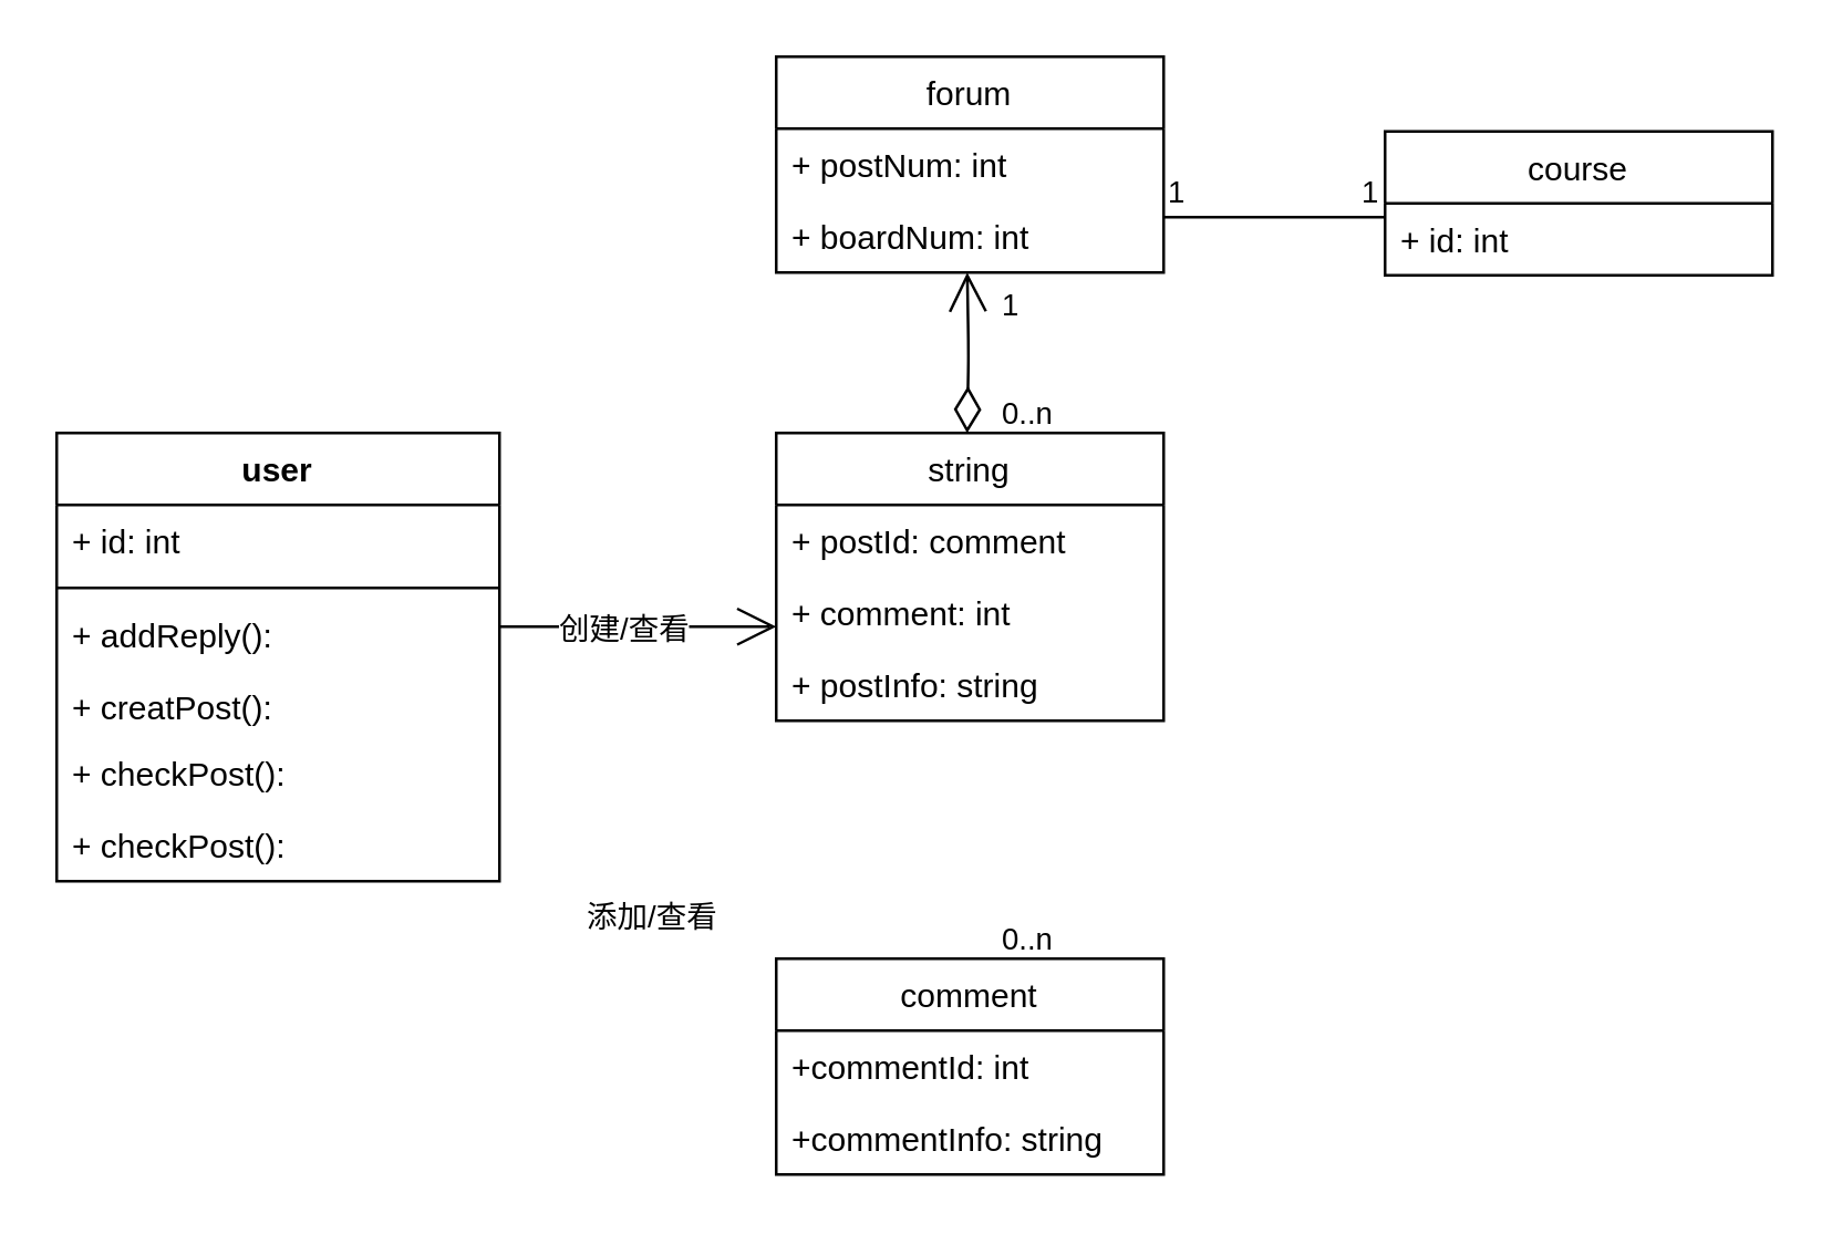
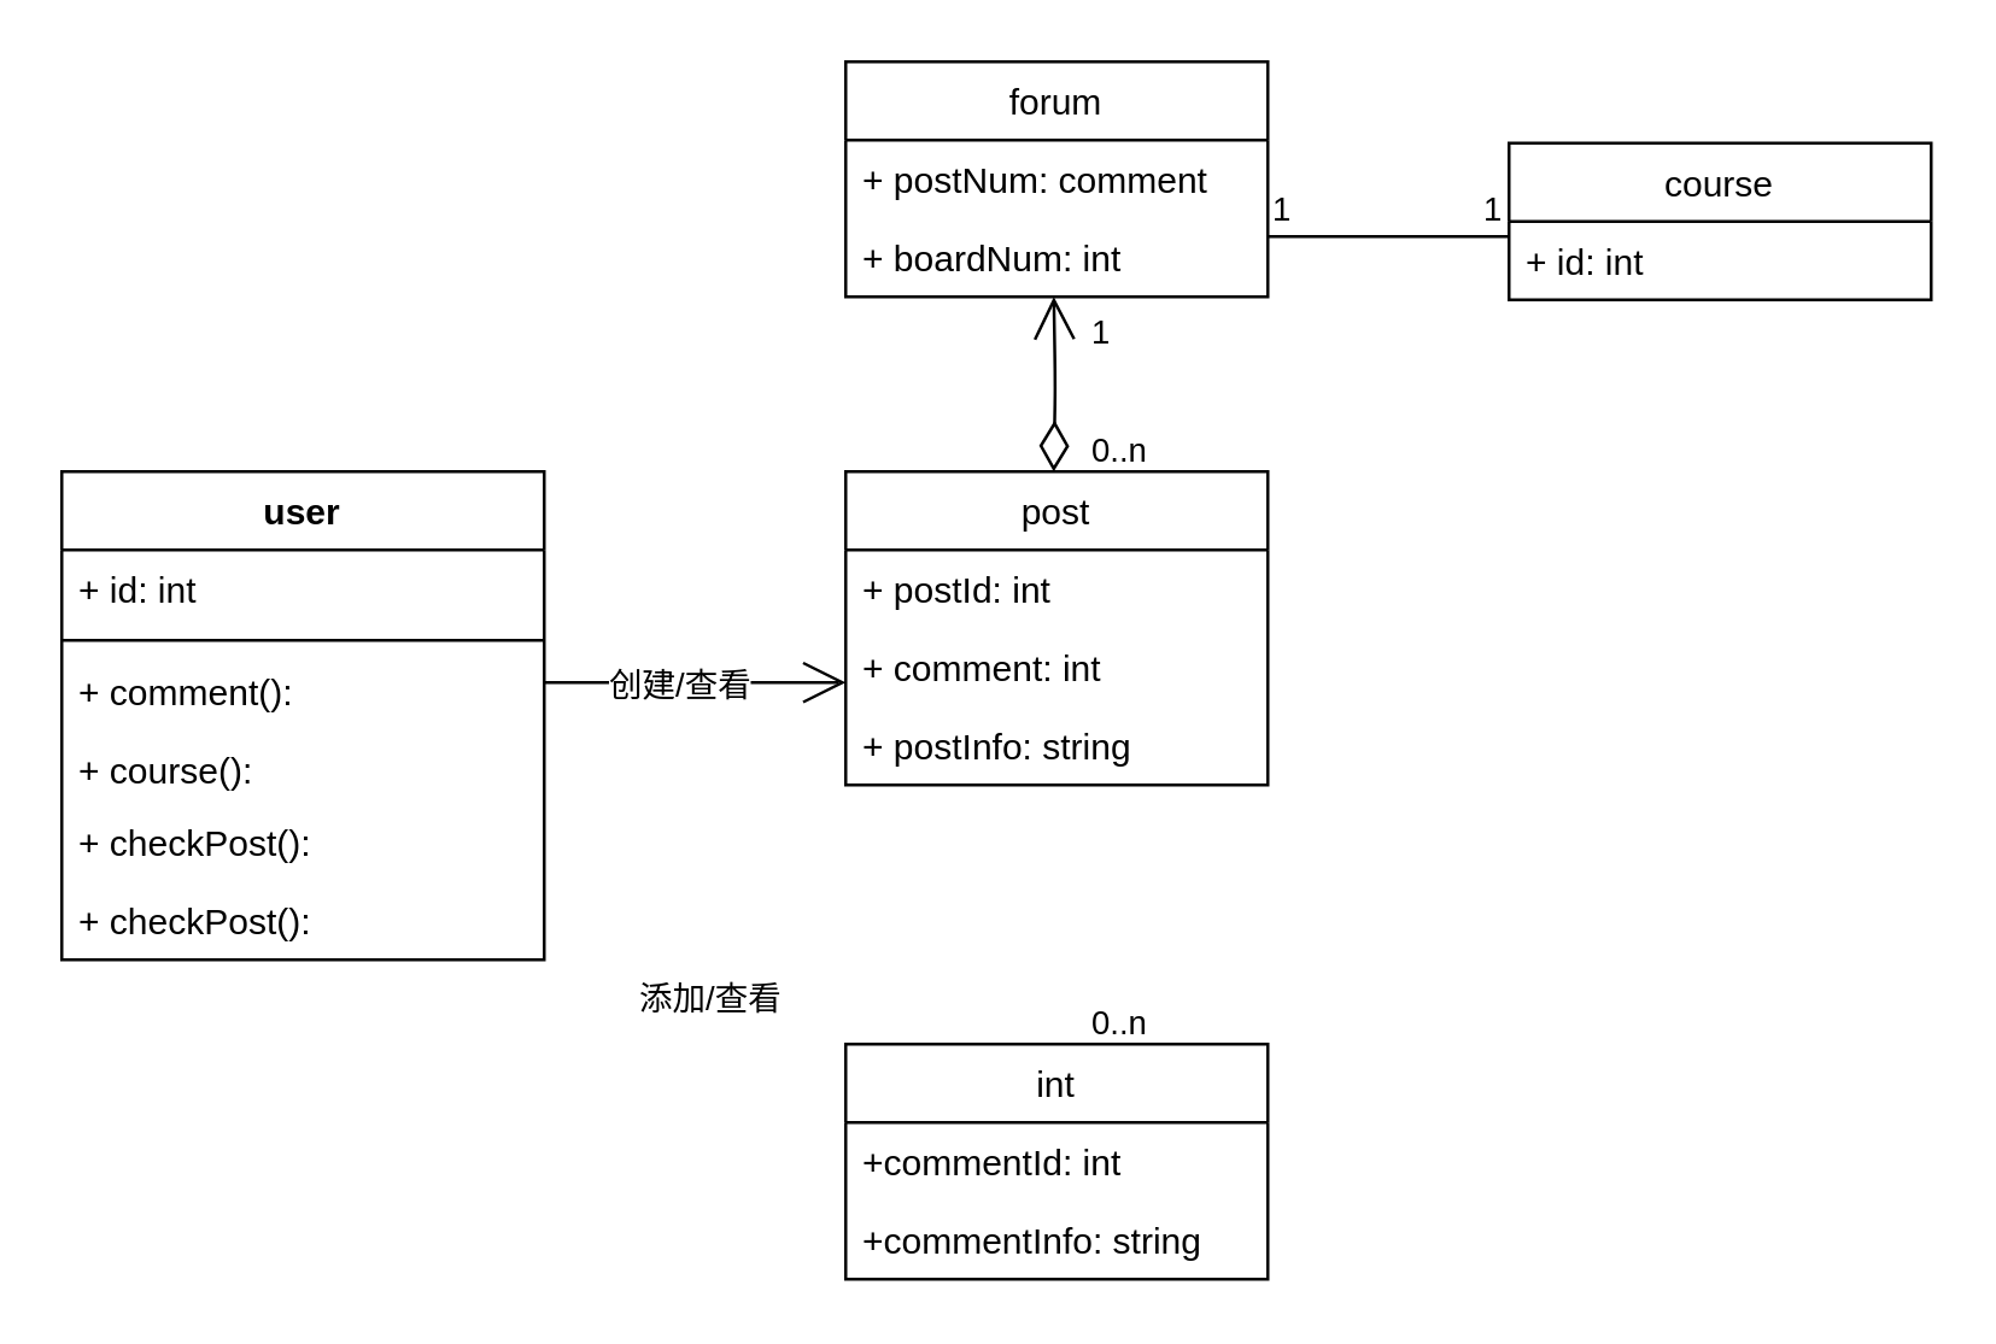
  <mxCell id="0" />
  <mxCell id="1" parent="0" />
  <mxCell id="2" value="user" style="swimlane;fontStyle=1;align=center;verticalAlign=top;childLayout=stackLayout;horizontal=1;startSize=26;horizontalStack=0;resizeParent=1;resizeParentMax=0;resizeLast=0;collapsible=1;marginBottom=0;" parent="1" vertex="1"><mxGeometry x="20" y="156" width="160" height="162" as="geometry" /></mxCell>
  <mxCell id="3" value="+ id: int" style="text;strokeColor=none;fillColor=none;align=left;verticalAlign=top;spacingLeft=4;spacingRight=4;overflow=hidden;rotatable=0;points=[[0,0.5],[1,0.5]];portConstraint=eastwest;" parent="2" vertex="1"><mxGeometry y="26" width="160" height="26" as="geometry" /></mxCell>
  <mxCell id="4" value="" style="line;strokeWidth=1;fillColor=none;align=left;verticalAlign=middle;spacingTop=-1;spacingLeft=3;spacingRight=3;rotatable=0;labelPosition=right;points=[];portConstraint=eastwest;" parent="2" vertex="1"><mxGeometry y="52" width="160" height="8" as="geometry" /></mxCell>
- <mxCell id="5" value="+ addReply(): " style="text;strokeColor=none;fillColor=none;align=left;verticalAlign=top;spacingLeft=4;spacingRight=4;overflow=hidden;rotatable=0;points=[[0,0.5],[1,0.5]];portConstraint=eastwest;" parent="2" vertex="1"><mxGeometry y="60" width="160" height="26" as="geometry" /></mxCell>
- <mxCell id="6" value="+ creatPost(): " style="text;strokeColor=none;fillColor=none;align=left;verticalAlign=top;spacingLeft=4;spacingRight=4;overflow=hidden;rotatable=0;points=[[0,0.5],[1,0.5]];portConstraint=eastwest;" parent="2" vertex="1"><mxGeometry y="86" width="160" height="24" as="geometry" /></mxCell>
+ <mxCell id="5" value="+ comment(): " style="text;strokeColor=none;fillColor=none;align=left;verticalAlign=top;spacingLeft=4;spacingRight=4;overflow=hidden;rotatable=0;points=[[0,0.5],[1,0.5]];portConstraint=eastwest;" parent="2" vertex="1"><mxGeometry y="60" width="160" height="26" as="geometry" /></mxCell>
+ <mxCell id="6" value="+ course(): " style="text;strokeColor=none;fillColor=none;align=left;verticalAlign=top;spacingLeft=4;spacingRight=4;overflow=hidden;rotatable=0;points=[[0,0.5],[1,0.5]];portConstraint=eastwest;" parent="2" vertex="1"><mxGeometry y="86" width="160" height="24" as="geometry" /></mxCell>
  <mxCell id="7" value="+ checkPost(): " style="text;strokeColor=none;fillColor=none;align=left;verticalAlign=top;spacingLeft=4;spacingRight=4;overflow=hidden;rotatable=0;points=[[0,0.5],[1,0.5]];portConstraint=eastwest;" parent="2" vertex="1"><mxGeometry y="110" width="160" height="26" as="geometry" /></mxCell>
  <mxCell id="8" value="+ checkPost(): " style="text;strokeColor=none;fillColor=none;align=left;verticalAlign=top;spacingLeft=4;spacingRight=4;overflow=hidden;rotatable=0;points=[[0,0.5],[1,0.5]];portConstraint=eastwest;" parent="2" vertex="1"><mxGeometry y="136" width="160" height="26" as="geometry" /></mxCell>
  <mxCell id="9" value="forum" style="swimlane;fontStyle=0;childLayout=stackLayout;horizontal=1;startSize=26;fillColor=none;horizontalStack=0;resizeParent=1;resizeParentMax=0;resizeLast=0;collapsible=1;marginBottom=0;" parent="1" vertex="1"><mxGeometry x="280" y="20" width="140" height="78" as="geometry" /></mxCell>
- <mxCell id="10" value="+ postNum: int" style="text;strokeColor=none;fillColor=none;align=left;verticalAlign=top;spacingLeft=4;spacingRight=4;overflow=hidden;rotatable=0;points=[[0,0.5],[1,0.5]];portConstraint=eastwest;" parent="9" vertex="1"><mxGeometry y="26" width="140" height="26" as="geometry" /></mxCell>
+ <mxCell id="10" value="+ postNum: comment" style="text;strokeColor=none;fillColor=none;align=left;verticalAlign=top;spacingLeft=4;spacingRight=4;overflow=hidden;rotatable=0;points=[[0,0.5],[1,0.5]];portConstraint=eastwest;" parent="9" vertex="1"><mxGeometry y="26" width="140" height="26" as="geometry" /></mxCell>
  <mxCell id="11" value="+ boardNum: int" style="text;strokeColor=none;fillColor=none;align=left;verticalAlign=top;spacingLeft=4;spacingRight=4;overflow=hidden;rotatable=0;points=[[0,0.5],[1,0.5]];portConstraint=eastwest;" parent="9" vertex="1"><mxGeometry y="52" width="140" height="26" as="geometry" /></mxCell>
- <mxCell id="12" value="string" style="swimlane;fontStyle=0;childLayout=stackLayout;horizontal=1;startSize=26;fillColor=none;horizontalStack=0;resizeParent=1;resizeParentMax=0;resizeLast=0;collapsible=1;marginBottom=0;" parent="1" vertex="1"><mxGeometry x="280" y="156" width="140" height="104" as="geometry" /></mxCell>
- <mxCell id="13" value="+ postId: comment" style="text;strokeColor=none;fillColor=none;align=left;verticalAlign=top;spacingLeft=4;spacingRight=4;overflow=hidden;rotatable=0;points=[[0,0.5],[1,0.5]];portConstraint=eastwest;" parent="12" vertex="1"><mxGeometry y="26" width="140" height="26" as="geometry" /></mxCell>
+ <mxCell id="12" value="post" style="swimlane;fontStyle=0;childLayout=stackLayout;horizontal=1;startSize=26;fillColor=none;horizontalStack=0;resizeParent=1;resizeParentMax=0;resizeLast=0;collapsible=1;marginBottom=0;" parent="1" vertex="1"><mxGeometry x="280" y="156" width="140" height="104" as="geometry" /></mxCell>
+ <mxCell id="13" value="+ postId: int" style="text;strokeColor=none;fillColor=none;align=left;verticalAlign=top;spacingLeft=4;spacingRight=4;overflow=hidden;rotatable=0;points=[[0,0.5],[1,0.5]];portConstraint=eastwest;" parent="12" vertex="1"><mxGeometry y="26" width="140" height="26" as="geometry" /></mxCell>
  <mxCell id="14" value="+ comment: int" style="text;strokeColor=none;fillColor=none;align=left;verticalAlign=top;spacingLeft=4;spacingRight=4;overflow=hidden;rotatable=0;points=[[0,0.5],[1,0.5]];portConstraint=eastwest;" parent="12" vertex="1"><mxGeometry y="52" width="140" height="26" as="geometry" /></mxCell>
  <mxCell id="15" value="+ postInfo: string" style="text;strokeColor=none;fillColor=none;align=left;verticalAlign=top;spacingLeft=4;spacingRight=4;overflow=hidden;rotatable=0;points=[[0,0.5],[1,0.5]];portConstraint=eastwest;" parent="12" vertex="1"><mxGeometry y="78" width="140" height="26" as="geometry" /></mxCell>
- <mxCell id="16" value="comment" style="swimlane;fontStyle=0;childLayout=stackLayout;horizontal=1;startSize=26;fillColor=none;horizontalStack=0;resizeParent=1;resizeParentMax=0;resizeLast=0;collapsible=1;marginBottom=0;" parent="1" vertex="1"><mxGeometry x="280" y="346" width="140" height="78" as="geometry" /></mxCell>
+ <mxCell id="16" value="int" style="swimlane;fontStyle=0;childLayout=stackLayout;horizontal=1;startSize=26;fillColor=none;horizontalStack=0;resizeParent=1;resizeParentMax=0;resizeLast=0;collapsible=1;marginBottom=0;" parent="1" vertex="1"><mxGeometry x="280" y="346" width="140" height="78" as="geometry" /></mxCell>
  <mxCell id="17" value="+commentId: int" style="text;strokeColor=none;fillColor=none;align=left;verticalAlign=top;spacingLeft=4;spacingRight=4;overflow=hidden;rotatable=0;points=[[0,0.5],[1,0.5]];portConstraint=eastwest;" parent="16" vertex="1"><mxGeometry y="26" width="140" height="26" as="geometry" /></mxCell>
  <mxCell id="18" value="+commentInfo: string" style="text;strokeColor=none;fillColor=none;align=left;verticalAlign=top;spacingLeft=4;spacingRight=4;overflow=hidden;rotatable=0;points=[[0,0.5],[1,0.5]];portConstraint=eastwest;" parent="16" vertex="1"><mxGeometry y="52" width="140" height="26" as="geometry" /></mxCell>
  <mxCell id="19" value="course" style="swimlane;fontStyle=0;childLayout=stackLayout;horizontal=1;startSize=26;fillColor=none;horizontalStack=0;resizeParent=1;resizeParentMax=0;resizeLast=0;collapsible=1;marginBottom=0;" parent="1" vertex="1"><mxGeometry x="500" y="47" width="140" height="52" as="geometry" /></mxCell>
  <mxCell id="20" value="+ id: int" style="text;strokeColor=none;fillColor=none;align=left;verticalAlign=top;spacingLeft=4;spacingRight=4;overflow=hidden;rotatable=0;points=[[0,0.5],[1,0.5]];portConstraint=eastwest;" parent="19" vertex="1"><mxGeometry y="26" width="140" height="26" as="geometry" /></mxCell>
  <mxCell id="21" value="" style="endArrow=open;endFill=1;endSize=12;html=1;" parent="1" edge="1"><mxGeometry width="160" relative="1" as="geometry"><mxPoint x="180" y="226" as="sourcePoint" /><mxPoint x="280" y="226" as="targetPoint" /></mxGeometry></mxCell>
  <mxCell id="22" value="" style="endArrow=none;endFill=0;endSize=12;html=1;entryX=0;entryY=0.192;entryDx=0;entryDy=0;entryPerimeter=0;exitX=1;exitY=0.231;exitDx=0;exitDy=0;exitPerimeter=0;" parent="1" source="11" target="20" edge="1"><mxGeometry width="160" relative="1" as="geometry"><mxPoint x="360" y="216" as="sourcePoint" /><mxPoint x="560" y="216" as="targetPoint" /></mxGeometry></mxCell>
  <mxCell id="23" value="0..n" style="edgeLabel;resizable=0;html=1;align=left;verticalAlign=top;" parent="1" connectable="0" vertex="1"><mxGeometry x="360" y="326" as="geometry" /></mxCell>
  <mxCell id="24" value="添加/查看" style="edgeLabel;resizable=0;html=1;align=left;verticalAlign=top;" parent="1" connectable="0" vertex="1"><mxGeometry x="210" y="318" as="geometry" /></mxCell>
  <mxCell id="25" value="创建/查看" style="edgeLabel;resizable=0;html=1;align=left;verticalAlign=top;" parent="1" connectable="0" vertex="1"><mxGeometry x="200" y="214" as="geometry" /></mxCell>
  <mxCell id="26" value="1" style="edgeLabel;resizable=0;html=1;align=left;verticalAlign=top;" parent="1" connectable="0" vertex="1"><mxGeometry x="490" y="56" as="geometry" /></mxCell>
  <mxCell id="27" value="1" style="edgeLabel;resizable=0;html=1;align=left;verticalAlign=top;" parent="1" connectable="0" vertex="1"><mxGeometry x="420" y="56" as="geometry" /></mxCell>
  <mxCell id="28" value="1" style="endArrow=open;html=1;endSize=12;startArrow=diamondThin;startSize=14;startFill=0;edgeStyle=orthogonalEdgeStyle;align=left;verticalAlign=bottom;entryX=0.493;entryY=1;entryDx=0;entryDy=0;entryPerimeter=0;" parent="1" target="11" edge="1"><mxGeometry x="0.305" y="-11" relative="1" as="geometry"><mxPoint x="349" y="156" as="sourcePoint" /><mxPoint x="349.02" y="110" as="targetPoint" /><mxPoint as="offset" /></mxGeometry></mxCell>
  <mxCell id="29" value="0..n" style="edgeLabel;resizable=0;html=1;align=left;verticalAlign=top;" parent="1" connectable="0" vertex="1"><mxGeometry x="360" y="136" as="geometry" /></mxCell>
